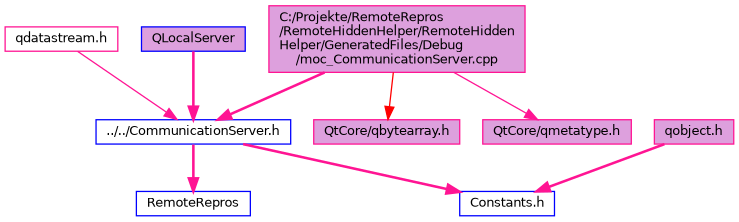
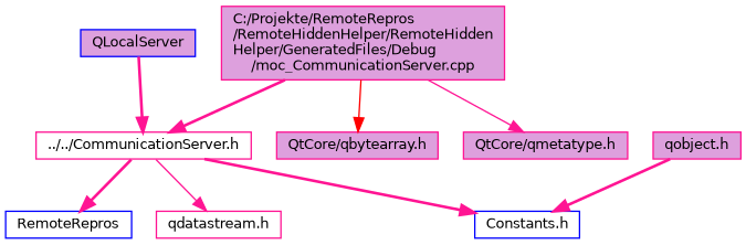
  digraph {
    node [color=deeppink fillcolor=plum fontname=Helvetica fontsize=10 shape=record style=filled]
    edge [color=deeppink fontname=Helvetica fontsize=10 labelfontname=Helvetica labelfontsize=10 style=bold]
    n1 [fontcolor=black height=0.2 label="C:/Projekte/RemoteRepros\l/RemoteHiddenHelper/RemoteHidden\lHelper/GeneratedFiles/Debug\l/moc_CommunicationServer.cpp" width=0.4]
-   n2 [color=blue fillcolor=white height=0.2 label="../../CommunicationServer.h" width=0.4]
+   n2 [fillcolor=white height=0.2 label="../../CommunicationServer.h" width=0.4]
    n3 [height=0.2 label="QtCore/qbytearray.h" width=0.4]
    n4 [height=0.2 label="QtCore/qmetatype.h" width=0.4]
    n5 [color=blue fillcolor=white height=0.2 label=RemoteRepros width=0.4]
    n6 [fillcolor=white height=0.2 label="qdatastream.h" width=0.4]
    n7 [color=blue fillcolor=white height=0.2 label="Constants.h" width=0.4]
    n8 [color=blue height=0.2 label=QLocalServer width=0.4]
    n9 [height=0.2 label="qobject.h" width=0.4]
    n1 -> n2
    n1 -> n3 [color=red style=solid]
    n1 -> n4 [style=solid]
    n2 -> n5
-   n6 -> n2 [style=solid]
+   n2 -> n6 [style=solid]
    n2 -> n7
    n8 -> n2
    n9 -> n7
  }
